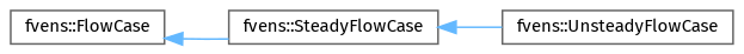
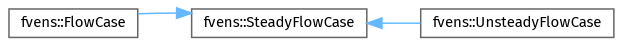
  digraph {
    fontname="Fira Sans"
    rankdir=LR
    node [color=grey40 fillcolor=white fontname="Fira Sans" fontsize=10 shape=box style=filled]
    edge [color=steelblue1 dir=back fontname="Fira Sans" fontsize=10 labelfontname=Helvetica labelfontsize=10 style=solid]
    n1 [height=0.2 label="fvens::FlowCase" width=0.4]
    n2 [height=0.2 label="fvens::SteadyFlowCase" width=0.4]
    n3 [height=0.2 label="fvens::UnsteadyFlowCase" width=0.4]
-   n1 -> n2
+   n2 -> n1
    n2 -> n3
  }
